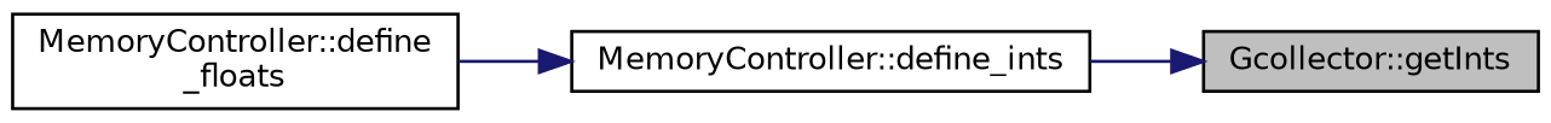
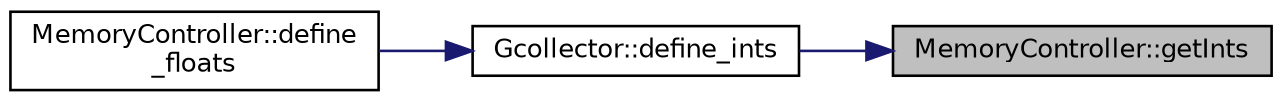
  digraph {
    rankdir=RL
    node [color=black fillcolor=white fontname=Helvetica fontsize=10 shape=record style=filled]
    edge [color=midnightblue dir=back fontname=Helvetica fontsize=10 labelfontname=Helvetica labelfontsize=10 style=solid]
-   n1 [fillcolor=grey75 fontcolor=black height=0.2 label="Gcollector::getInts" width=0.4]
-   n2 [height=0.2 label="MemoryController::define_ints" width=0.4]
+   n1 [fillcolor=grey75 fontcolor=black height=0.2 label="MemoryController::getInts" width=0.4]
+   n2 [height=0.2 label="Gcollector::define_ints" width=0.4]
    n3 [height=0.2 label="MemoryController::define\l_floats" width=0.4]
    n1 -> n2
    n2 -> n3
  }
